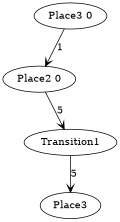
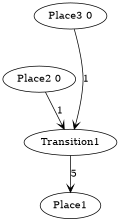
  digraph {
    edge [arrowhead=vee]
    "Place2 0"
    Transition1
-   Place1 [label=Place3]
+   Place1
    "Place3 0"
-   "Place2 0" -> Transition1 [label=5]
+   "Place2 0" -> Transition1 [label=1]
    Transition1 -> Place1 [label=5]
-   "Place3 0" -> "Place2 0" [label=1]
+   "Place3 0" -> Transition1 [label=1]
  }
